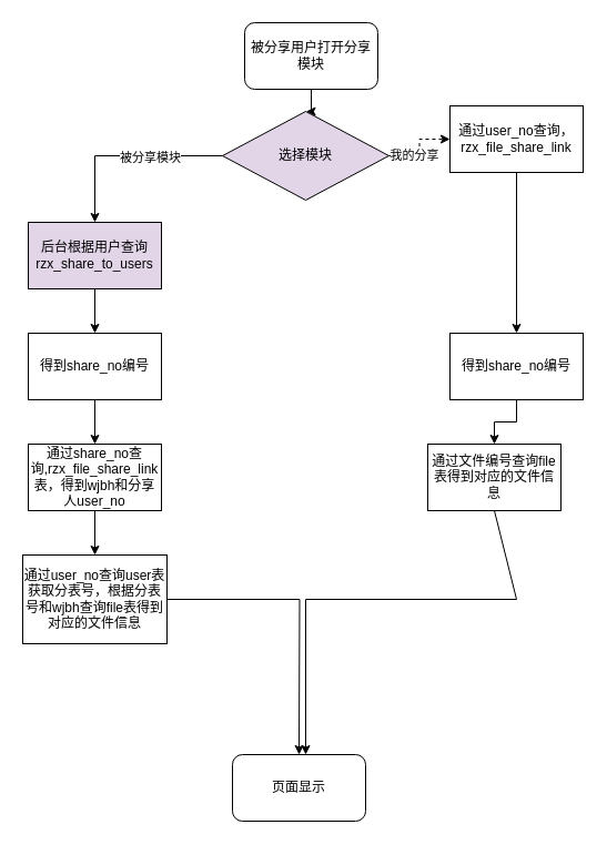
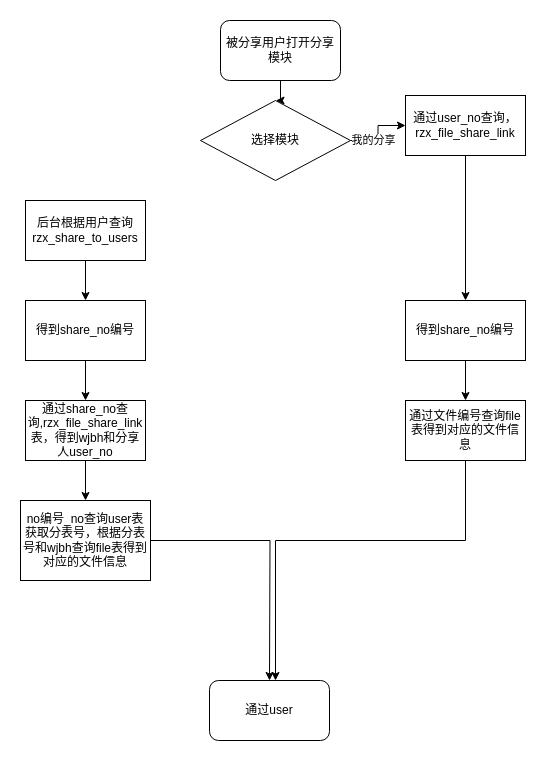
  <mxCell id="0" />
  <mxCell id="1" parent="0" />
  <mxCell id="2" value="" style="edgeStyle=orthogonalEdgeStyle;rounded=0;orthogonalLoop=1;jettySize=auto;html=1;" edge="1" parent="1" source="3"><mxGeometry relative="1" as="geometry"><mxPoint x="275" y="100" as="targetPoint" /></mxGeometry></mxCell>
  <mxCell id="3" value="被分享用户打开分享模块" style="rounded=1;whiteSpace=wrap;html=1;" vertex="1" parent="1"><mxGeometry x="220" y="20" width="120" height="60" as="geometry" /></mxCell>
- <mxCell id="4" value="" style="edgeStyle=orthogonalEdgeStyle;rounded=0;orthogonalLoop=1;jettySize=auto;html=1;" edge="1" parent="1" source="8" target="10"><mxGeometry relative="1" as="geometry" /></mxCell>
- <mxCell id="5" value="被分享模块" style="edgeLabel;html=1;align=center;verticalAlign=middle;resizable=0;points=[];" vertex="1" connectable="0" parent="4"><mxGeometry x="-0.241" y="1" relative="1" as="geometry"><mxPoint as="offset" /></mxGeometry></mxCell>
- <mxCell id="6" value="" style="edgeStyle=orthogonalEdgeStyle;rounded=0;orthogonalLoop=1;jettySize=auto;html=1;dashed=1;" edge="1" parent="1" source="8" target="19"><mxGeometry relative="1" as="geometry" /></mxCell>
+ <mxCell id="6" value="" style="edgeStyle=orthogonalEdgeStyle;rounded=0;orthogonalLoop=1;jettySize=auto;html=1;" edge="1" parent="1" source="8" target="19"><mxGeometry relative="1" as="geometry" /></mxCell>
  <mxCell id="7" value="我的分享" style="edgeLabel;html=1;align=center;verticalAlign=middle;resizable=0;points=[];" vertex="1" connectable="0" parent="6"><mxGeometry x="-0.36" y="1" relative="1" as="geometry"><mxPoint as="offset" /></mxGeometry></mxCell>
- <mxCell id="8" value="选择模块" style="rhombus;whiteSpace=wrap;html=1;fillColor=#e1d5e7;" vertex="1" parent="1"><mxGeometry x="200" y="100" width="150" height="80" as="geometry" /></mxCell>
+ <mxCell id="8" value="选择模块" style="rhombus;whiteSpace=wrap;html=1;" vertex="1" parent="1"><mxGeometry x="200" y="100" width="150" height="80" as="geometry" /></mxCell>
  <mxCell id="9" value="" style="edgeStyle=orthogonalEdgeStyle;rounded=0;orthogonalLoop=1;jettySize=auto;html=1;" edge="1" parent="1" source="10" target="12"><mxGeometry relative="1" as="geometry" /></mxCell>
- <mxCell id="10" value="后台根据用户查询rzx_share_to_users" style="whiteSpace=wrap;html=1;fillColor=#e1d5e7;" vertex="1" parent="1"><mxGeometry x="25" y="200" width="120" height="60" as="geometry" /></mxCell>
+ <mxCell id="10" value="后台根据用户查询rzx_share_to_users" style="whiteSpace=wrap;html=1;" vertex="1" parent="1"><mxGeometry x="25" y="200" width="120" height="60" as="geometry" /></mxCell>
  <mxCell id="11" value="" style="edgeStyle=orthogonalEdgeStyle;rounded=0;orthogonalLoop=1;jettySize=auto;html=1;" edge="1" parent="1" source="12" target="14"><mxGeometry relative="1" as="geometry" /></mxCell>
  <mxCell id="12" value="得到share_no编号" style="whiteSpace=wrap;html=1;" vertex="1" parent="1"><mxGeometry x="25" y="300" width="120" height="60" as="geometry" /></mxCell>
  <mxCell id="13" value="" style="edgeStyle=orthogonalEdgeStyle;rounded=0;orthogonalLoop=1;jettySize=auto;html=1;" edge="1" parent="1" source="14" target="16"><mxGeometry relative="1" as="geometry" /></mxCell>
  <mxCell id="14" value="通过share_no查询,rzx_file_share_link表，得到wjbh和分享人user_no" style="whiteSpace=wrap;html=1;" vertex="1" parent="1"><mxGeometry x="25" y="400" width="120" height="60" as="geometry" /></mxCell>
  <mxCell id="15" value="" style="edgeStyle=orthogonalEdgeStyle;rounded=0;orthogonalLoop=1;jettySize=auto;html=1;" edge="1" parent="1" source="16"><mxGeometry relative="1" as="geometry"><mxPoint x="269" y="680" as="targetPoint" /></mxGeometry></mxCell>
- <mxCell id="16" value="通过user_no查询user表获取分表号，根据分表号和wjbh查询file表得到对应的文件信息" style="whiteSpace=wrap;html=1;" vertex="1" parent="1"><mxGeometry x="20" y="500" width="130" height="80" as="geometry" /></mxCell>
- <mxCell id="17" value="页面显示" style="rounded=1;whiteSpace=wrap;html=1;" vertex="1" parent="1"><mxGeometry x="209" y="680" width="120" height="60" as="geometry" /></mxCell>
+ <mxCell id="16" value="no编号_no查询user表获取分表号，根据分表号和wjbh查询file表得到对应的文件信息" style="whiteSpace=wrap;html=1;" vertex="1" parent="1"><mxGeometry x="20" y="500" width="130" height="80" as="geometry" /></mxCell>
+ <mxCell id="17" value="通过user" style="rounded=1;whiteSpace=wrap;html=1;" vertex="1" parent="1"><mxGeometry x="209" y="680" width="120" height="60" as="geometry" /></mxCell>
  <mxCell id="18" value="" style="edgeStyle=orthogonalEdgeStyle;rounded=0;orthogonalLoop=1;jettySize=auto;html=1;" edge="1" parent="1" source="19" target="21"><mxGeometry relative="1" as="geometry" /></mxCell>
  <mxCell id="19" value="通过user_no查询，rzx_file_share_link" style="whiteSpace=wrap;html=1;" vertex="1" parent="1"><mxGeometry x="405" y="95" width="120" height="60" as="geometry" /></mxCell>
  <mxCell id="20" value="" style="edgeStyle=orthogonalEdgeStyle;rounded=0;orthogonalLoop=1;jettySize=auto;html=1;" edge="1" parent="1" source="21" target="22"><mxGeometry relative="1" as="geometry" /></mxCell>
  <mxCell id="21" value="得到share_no编号" style="whiteSpace=wrap;html=1;" vertex="1" parent="1"><mxGeometry x="405" y="300" width="120" height="60" as="geometry" /></mxCell>
- <mxCell id="22" value="通过文件编号查询file表得到对应的文件信息" style="whiteSpace=wrap;html=1;" vertex="1" parent="1"><mxGeometry x="385" y="400" width="120" height="60" as="geometry" /></mxCell>
+ <mxCell id="22" value="通过文件编号查询file表得到对应的文件信息" style="whiteSpace=wrap;html=1;" vertex="1" parent="1"><mxGeometry x="405" y="400" width="120" height="60" as="geometry" /></mxCell>
  <mxCell id="23" value="" style="endArrow=classic;html=1;rounded=0;exitX=0.5;exitY=1;exitDx=0;exitDy=0;" edge="1" parent="1" source="22"><mxGeometry width="50" height="50" relative="1" as="geometry"><mxPoint x="245" y="500" as="sourcePoint" /><mxPoint x="275" y="680" as="targetPoint" /><Array as="points"><mxPoint x="465" y="540" /><mxPoint x="275" y="540" /></Array></mxGeometry></mxCell>
